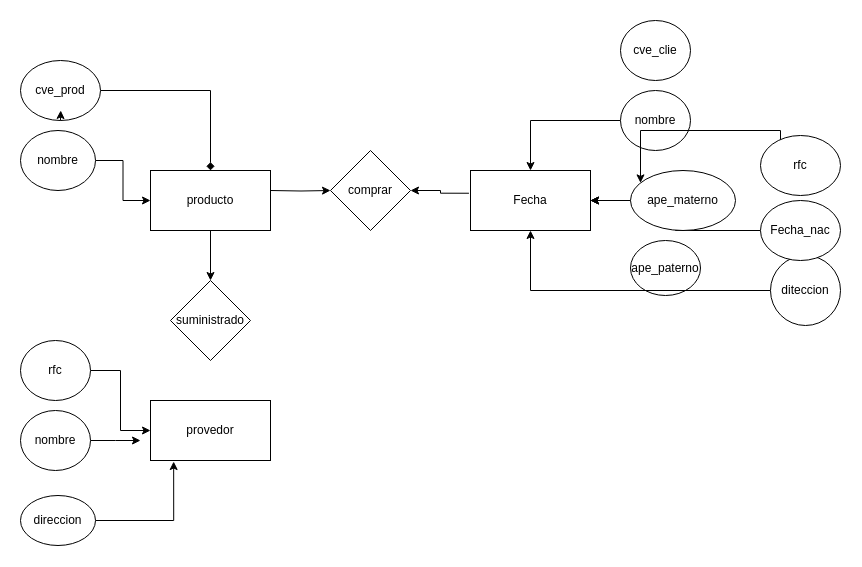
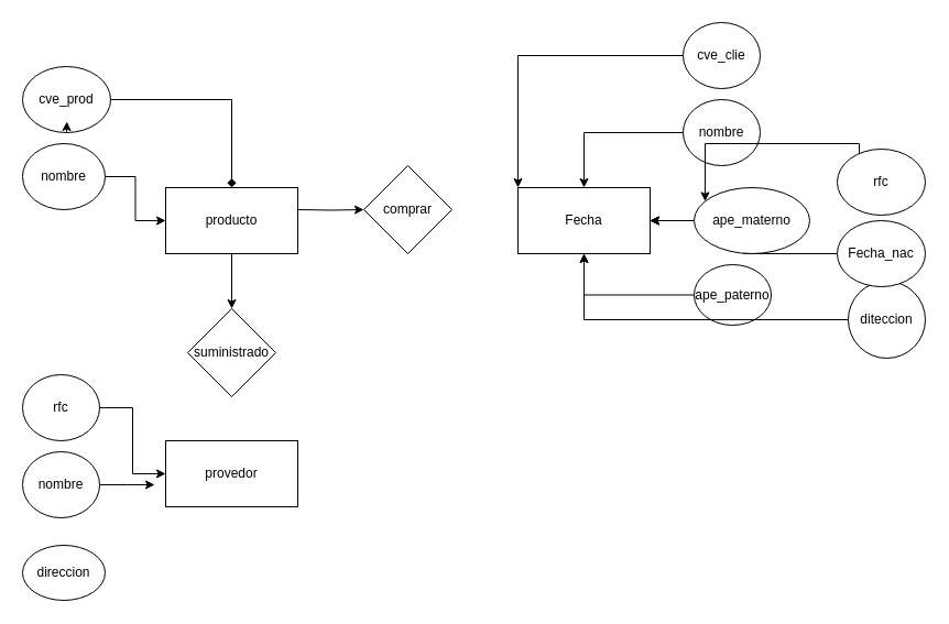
  <mxCell id="0" />
  <mxCell id="1" parent="0" />
- <mxCell id="2" style="edgeStyle=orthogonalEdgeStyle;rounded=0;orthogonalLoop=1;jettySize=auto;html=1;entryX=1;entryY=0.5;entryDx=0;entryDy=0;exitX=-0.013;exitY=0.379;exitDx=0;exitDy=0;exitPerimeter=0;" edge="1" parent="1" source="3" target="34"><mxGeometry relative="1" as="geometry" /></mxCell>
  <mxCell id="3" value="&lt;font style=&quot;vertical-align: inherit;&quot;&gt;&lt;font style=&quot;vertical-align: inherit;&quot;&gt;Fecha&lt;/font&gt;&lt;/font&gt;" style="rounded=0;whiteSpace=wrap;html=1;" vertex="1" parent="1"><mxGeometry x="470" y="170" width="120" height="60" as="geometry" /></mxCell>
  <mxCell id="4" style="edgeStyle=orthogonalEdgeStyle;rounded=0;orthogonalLoop=1;jettySize=auto;html=1;" edge="1" parent="1" source="5" target="3"><mxGeometry relative="1" as="geometry" /></mxCell>
  <mxCell id="5" value="&lt;font style=&quot;vertical-align: inherit;&quot;&gt;&lt;font style=&quot;vertical-align: inherit;&quot;&gt;nombre&lt;/font&gt;&lt;/font&gt;" style="ellipse;whiteSpace=wrap;html=1;" vertex="1" parent="1"><mxGeometry x="620" y="90" width="70" height="60" as="geometry" /></mxCell>
+ <mxCell id="6" style="edgeStyle=orthogonalEdgeStyle;rounded=0;orthogonalLoop=1;jettySize=auto;html=1;" edge="1" parent="1" source="7" target="3"><mxGeometry relative="1" as="geometry" /></mxCell>
  <mxCell id="7" value="&lt;font style=&quot;vertical-align: inherit;&quot;&gt;&lt;font style=&quot;vertical-align: inherit;&quot;&gt;ape_paterno&lt;/font&gt;&lt;/font&gt;" style="ellipse;whiteSpace=wrap;html=1;" vertex="1" parent="1"><mxGeometry x="630" y="240" width="70" height="55" as="geometry" /></mxCell>
  <mxCell id="8" style="edgeStyle=orthogonalEdgeStyle;rounded=0;orthogonalLoop=1;jettySize=auto;html=1;" edge="1" parent="1" source="24" target="3"><mxGeometry relative="1" as="geometry" /></mxCell>
  <mxCell id="9" style="edgeStyle=orthogonalEdgeStyle;rounded=0;orthogonalLoop=1;jettySize=auto;html=1;" edge="1" parent="1" source="24" target="3"><mxGeometry relative="1" as="geometry"><Array as="points" /></mxGeometry></mxCell>
  <mxCell id="10" value="&lt;font style=&quot;vertical-align: inherit;&quot;&gt;&lt;font style=&quot;vertical-align: inherit;&quot;&gt;rfc&lt;/font&gt;&lt;/font&gt;" style="ellipse;whiteSpace=wrap;html=1;" vertex="1" parent="1"><mxGeometry x="760" y="135" width="80" height="60" as="geometry" /></mxCell>
  <mxCell id="11" style="edgeStyle=orthogonalEdgeStyle;rounded=0;orthogonalLoop=1;jettySize=auto;html=1;" edge="1" parent="1" source="12" target="3"><mxGeometry relative="1" as="geometry" /></mxCell>
  <mxCell id="12" value="&lt;font style=&quot;vertical-align: inherit;&quot;&gt;&lt;font style=&quot;vertical-align: inherit;&quot;&gt;diteccion&lt;/font&gt;&lt;/font&gt;" style="ellipse;whiteSpace=wrap;html=1;" vertex="1" parent="1"><mxGeometry x="770" y="255" width="70" height="70" as="geometry" /></mxCell>
  <mxCell id="13" style="edgeStyle=orthogonalEdgeStyle;rounded=0;orthogonalLoop=1;jettySize=auto;html=1;" edge="1" parent="1" source="14" target="3"><mxGeometry relative="1" as="geometry" /></mxCell>
  <mxCell id="14" value="&lt;font style=&quot;vertical-align: inherit;&quot;&gt;&lt;font style=&quot;vertical-align: inherit;&quot;&gt;Fecha_nac&lt;/font&gt;&lt;/font&gt;" style="ellipse;whiteSpace=wrap;html=1;" vertex="1" parent="1"><mxGeometry x="760" y="200" width="80" height="60" as="geometry" /></mxCell>
  <mxCell id="15" style="edgeStyle=orthogonalEdgeStyle;rounded=0;orthogonalLoop=1;jettySize=auto;html=1;" edge="1" parent="1" target="34"><mxGeometry relative="1" as="geometry"><mxPoint x="270" y="190" as="sourcePoint" /></mxGeometry></mxCell>
  <mxCell id="16" style="edgeStyle=orthogonalEdgeStyle;rounded=0;orthogonalLoop=1;jettySize=auto;html=1;exitX=0.5;exitY=1;exitDx=0;exitDy=0;fontFamily=Helvetica;fontSize=12;fontColor=default;" edge="1" parent="1" source="17" target="36"><mxGeometry relative="1" as="geometry" /></mxCell>
  <mxCell id="17" value="&lt;font style=&quot;vertical-align: inherit;&quot;&gt;&lt;font style=&quot;vertical-align: inherit;&quot;&gt;&lt;font style=&quot;vertical-align: inherit;&quot;&gt;&lt;font style=&quot;vertical-align: inherit;&quot;&gt;producto&lt;/font&gt;&lt;/font&gt;&lt;/font&gt;&lt;/font&gt;" style="rounded=0;whiteSpace=wrap;html=1;" vertex="1" parent="1"><mxGeometry x="150" y="170" width="120" height="60" as="geometry" /></mxCell>
  <mxCell id="18" style="edgeStyle=orthogonalEdgeStyle;rounded=0;orthogonalLoop=1;jettySize=auto;html=1;" edge="1" parent="1" source="19" target="17"><mxGeometry relative="1" as="geometry" /></mxCell>
  <mxCell id="19" value="&lt;font style=&quot;vertical-align: inherit;&quot;&gt;&lt;font style=&quot;vertical-align: inherit;&quot;&gt;&lt;font style=&quot;vertical-align: inherit;&quot;&gt;&lt;font style=&quot;vertical-align: inherit;&quot;&gt;nombre&lt;/font&gt;&lt;/font&gt;&lt;/font&gt;&lt;/font&gt;" style="ellipse;whiteSpace=wrap;html=1;" vertex="1" parent="1"><mxGeometry y="130" width="75" height="60" as="geometry" x="20" /></mxCell>
  <mxCell id="20" style="edgeStyle=orthogonalEdgeStyle;rounded=0;orthogonalLoop=1;jettySize=auto;html=1;endArrow=diamond;" edge="1" parent="1" source="21" target="17"><mxGeometry relative="1" as="geometry" /></mxCell>
  <mxCell id="21" value="&lt;font style=&quot;vertical-align: inherit;&quot;&gt;&lt;font style=&quot;vertical-align: inherit;&quot;&gt;&lt;font style=&quot;vertical-align: inherit;&quot;&gt;&lt;font style=&quot;vertical-align: inherit;&quot;&gt;cve_prod&lt;/font&gt;&lt;/font&gt;&lt;/font&gt;&lt;/font&gt;" style="ellipse;whiteSpace=wrap;html=1;" vertex="1" parent="1"><mxGeometry y="60" width="80" height="60" as="geometry" x="20" /></mxCell>
  <mxCell id="22" style="edgeStyle=orthogonalEdgeStyle;rounded=0;orthogonalLoop=1;jettySize=auto;html=1;exitX=0.5;exitY=1;exitDx=0;exitDy=0;" edge="1" parent="1" source="5" target="5"><mxGeometry relative="1" as="geometry" /></mxCell>
  <mxCell id="23" value="" style="edgeStyle=orthogonalEdgeStyle;rounded=0;orthogonalLoop=1;jettySize=auto;html=1;" edge="1" parent="1" source="10" target="24"><mxGeometry relative="1" as="geometry"><mxPoint x="780" y="135" as="sourcePoint" /><mxPoint x="570" y="200" as="targetPoint" /><Array as="points"><mxPoint x="780" y="130" /><mxPoint x="640" y="130" /><mxPoint x="640" y="200" /></Array></mxGeometry></mxCell>
  <mxCell id="24" value="&lt;font style=&quot;vertical-align: inherit;&quot;&gt;&lt;font style=&quot;vertical-align: inherit;&quot;&gt;ape_materno&lt;/font&gt;&lt;/font&gt;" style="ellipse;whiteSpace=wrap;html=1;" vertex="1" parent="1"><mxGeometry x="630" y="170" width="105" height="60" as="geometry" /></mxCell>
+ <mxCell id="25" style="edgeStyle=orthogonalEdgeStyle;rounded=0;orthogonalLoop=1;jettySize=auto;html=1;entryX=0;entryY=0;entryDx=0;entryDy=0;" edge="1" parent="1" source="26" target="3"><mxGeometry relative="1" as="geometry" /></mxCell>
  <mxCell id="26" value="&lt;font style=&quot;vertical-align: inherit;&quot;&gt;&lt;font style=&quot;vertical-align: inherit;&quot;&gt;cve_clie&lt;/font&gt;&lt;/font&gt;" style="ellipse;whiteSpace=wrap;html=1;" vertex="1" parent="1"><mxGeometry x="620" y="20" width="70" height="60" as="geometry" /></mxCell>
  <mxCell id="27" value="&lt;font style=&quot;vertical-align: inherit;&quot;&gt;&lt;font style=&quot;vertical-align: inherit;&quot;&gt;provedor&lt;/font&gt;&lt;/font&gt;" style="rounded=0;whiteSpace=wrap;html=1;" vertex="1" parent="1"><mxGeometry x="150" y="400" width="120" height="60" as="geometry" /></mxCell>
  <mxCell id="28" style="edgeStyle=orthogonalEdgeStyle;rounded=0;orthogonalLoop=1;jettySize=auto;html=1;" edge="1" parent="1" source="29" target="27"><mxGeometry relative="1" as="geometry" /></mxCell>
  <mxCell id="29" value="&lt;font style=&quot;vertical-align: inherit;&quot;&gt;&lt;font style=&quot;vertical-align: inherit;&quot;&gt;rfc&lt;/font&gt;&lt;/font&gt;" style="ellipse;whiteSpace=wrap;html=1;" vertex="1" parent="1"><mxGeometry y="340" width="70" height="60" as="geometry" x="20" /></mxCell>
  <mxCell id="30" style="edgeStyle=orthogonalEdgeStyle;rounded=0;orthogonalLoop=1;jettySize=auto;html=1;" edge="1" parent="1" source="31"><mxGeometry relative="1" as="geometry"><mxPoint x="140" y="440" as="targetPoint" /></mxGeometry></mxCell>
  <mxCell id="31" value="&lt;font style=&quot;vertical-align: inherit;&quot;&gt;&lt;font style=&quot;vertical-align: inherit;&quot;&gt;nombre&lt;/font&gt;&lt;/font&gt;" style="ellipse;whiteSpace=wrap;html=1;" vertex="1" parent="1"><mxGeometry y="410" width="70" height="60" as="geometry" x="20" /></mxCell>
- <mxCell id="32" style="edgeStyle=orthogonalEdgeStyle;rounded=0;orthogonalLoop=1;jettySize=auto;html=1;entryX=0.193;entryY=1.017;entryDx=0;entryDy=0;entryPerimeter=0;" edge="1" parent="1" source="33" target="27"><mxGeometry relative="1" as="geometry" /></mxCell>
  <mxCell id="33" value="&lt;font style=&quot;vertical-align: inherit;&quot;&gt;&lt;font style=&quot;vertical-align: inherit;&quot;&gt;direccion&lt;/font&gt;&lt;/font&gt;" style="ellipse;whiteSpace=wrap;html=1;" vertex="1" parent="1"><mxGeometry x="20" y="495" width="75" height="50" as="geometry" /></mxCell>
  <mxCell id="34" value="&lt;font style=&quot;vertical-align: inherit;&quot;&gt;&lt;font style=&quot;vertical-align: inherit;&quot;&gt;comprar&lt;/font&gt;&lt;/font&gt;" style="rhombus;whiteSpace=wrap;html=1;" vertex="1" parent="1"><mxGeometry x="330" y="150" width="80" height="80" as="geometry" /></mxCell>
  <mxCell id="35" style="edgeStyle=orthogonalEdgeStyle;rounded=0;orthogonalLoop=1;jettySize=auto;html=1;exitX=0.5;exitY=1;exitDx=0;exitDy=0;entryX=0.503;entryY=0.833;entryDx=0;entryDy=0;entryPerimeter=0;fontFamily=Helvetica;fontSize=12;fontColor=default;" edge="1" parent="1" source="21" target="21"><mxGeometry relative="1" as="geometry" /></mxCell>
  <mxCell id="36" value="&lt;font style=&quot;vertical-align: inherit;&quot;&gt;&lt;font style=&quot;vertical-align: inherit;&quot;&gt;suministrado&lt;/font&gt;&lt;/font&gt;" style="rhombus;whiteSpace=wrap;html=1;strokeColor=default;fontFamily=Helvetica;fontSize=12;fontColor=default;fillColor=default;" vertex="1" parent="1"><mxGeometry x="170" y="280" width="80" height="80" as="geometry" /></mxCell>
